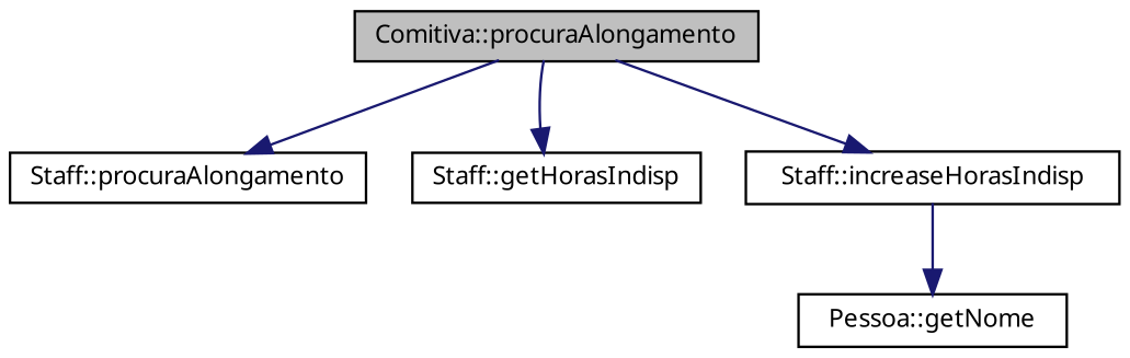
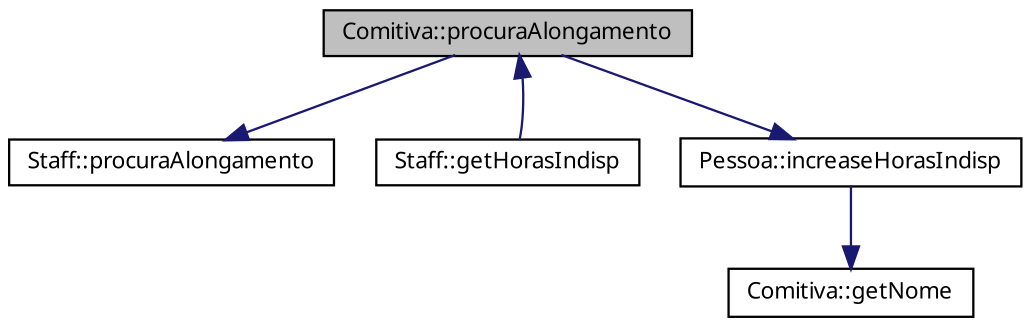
  digraph {
    fontname="Noto Sans"
    rankdir=TB
    node [color=black fillcolor=white fontname="Noto Sans" fontsize=10 shape=record style=filled]
    edge [color=midnightblue fontname="Noto Sans" fontsize=10 labelfontname=Helvetica labelfontsize=10 style=solid]
    n1 [fillcolor=grey75 fontcolor=black height=0.2 label="Comitiva::procuraAlongamento" width=0.4]
    n2 [height=0.2 label="Staff::procuraAlongamento" width=0.4]
    n3 [height=0.2 label="Staff::getHorasIndisp" width=0.4]
-   n4 [height=0.2 label="Staff::increaseHorasIndisp" width=0.4]
-   n5 [height=0.2 label="Pessoa::getNome" width=0.4]
+   n4 [height=0.2 label="Pessoa::increaseHorasIndisp" width=0.4]
+   n5 [height=0.2 label="Comitiva::getNome" width=0.4]
    n1 -> n2
-   n1 -> n3
+   n3 -> n1
    n1 -> n4
    n4 -> n5
  }
